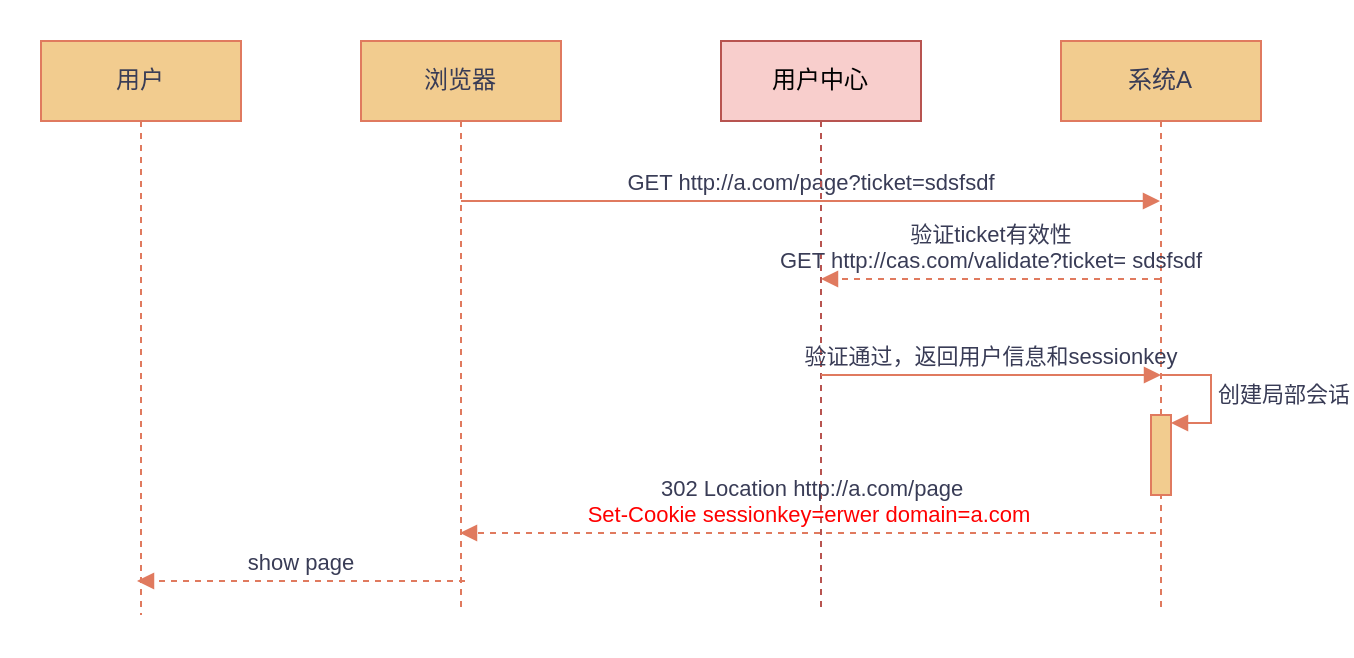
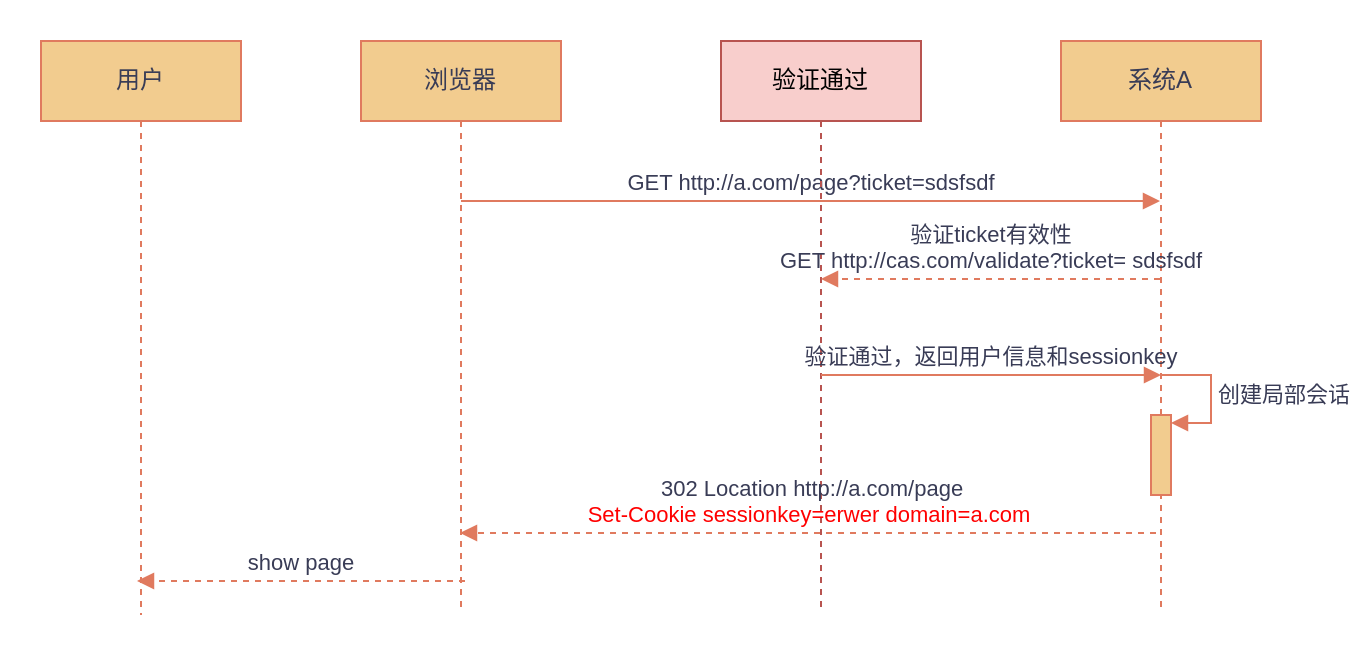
  <mxCell id="0" />
  <mxCell id="1" parent="0" />
  <mxCell id="2" value="用户" style="shape=umlLifeline;perimeter=lifelinePerimeter;whiteSpace=wrap;html=1;container=1;collapsible=0;recursiveResize=0;outlineConnect=0;fillColor=#F2CC8F;strokeColor=#E07A5F;fontColor=#393C56;labelBackgroundColor=none;" parent="1" vertex="1"><mxGeometry x="20" y="20" width="100" height="287" as="geometry" /></mxCell>
  <mxCell id="3" value="浏览器" style="shape=umlLifeline;perimeter=lifelinePerimeter;whiteSpace=wrap;html=1;container=1;collapsible=0;recursiveResize=0;outlineConnect=0;fillColor=#F2CC8F;strokeColor=#E07A5F;fontColor=#393C56;labelBackgroundColor=none;" parent="1" vertex="1"><mxGeometry x="180" y="20" width="100" height="284" as="geometry" /></mxCell>
  <mxCell id="4" value="GET http://a.com/page?ticket=sdsfsdf" style="html=1;verticalAlign=bottom;endArrow=block;strokeColor=#E07A5F;fontColor=#393C56;labelBackgroundColor=none;" parent="3" target="6" edge="1"><mxGeometry width="80" relative="1" as="geometry"><mxPoint x="50" y="80" as="sourcePoint" /><mxPoint x="130" y="80" as="targetPoint" /></mxGeometry></mxCell>
- <mxCell id="5" value="用户中心" style="shape=umlLifeline;perimeter=lifelinePerimeter;whiteSpace=wrap;html=1;container=1;collapsible=0;recursiveResize=0;outlineConnect=0;fillColor=#f8cecc;strokeColor=#b85450;labelBackgroundColor=none;" parent="1" vertex="1"><mxGeometry x="360" y="20" width="100" height="285" as="geometry" /></mxCell>
+ <mxCell id="5" value="验证通过" style="shape=umlLifeline;perimeter=lifelinePerimeter;whiteSpace=wrap;html=1;container=1;collapsible=0;recursiveResize=0;outlineConnect=0;fillColor=#f8cecc;strokeColor=#b85450;labelBackgroundColor=none;" parent="1" vertex="1"><mxGeometry x="360" y="20" width="100" height="285" as="geometry" /></mxCell>
  <mxCell id="6" value="系统A" style="shape=umlLifeline;perimeter=lifelinePerimeter;whiteSpace=wrap;html=1;container=1;collapsible=0;recursiveResize=0;outlineConnect=0;fillColor=#F2CC8F;strokeColor=#E07A5F;fontColor=#393C56;labelBackgroundColor=none;" parent="1" vertex="1"><mxGeometry x="530" y="20" width="100" height="286" as="geometry" /></mxCell>
  <mxCell id="7" value="创建局部会话" style="edgeStyle=orthogonalEdgeStyle;html=1;align=left;spacingLeft=2;endArrow=block;rounded=0;entryX=1;entryY=0;strokeColor=#E07A5F;fontColor=#393C56;labelBackgroundColor=none;" parent="6" edge="1"><mxGeometry relative="1" as="geometry"><mxPoint x="50" y="167" as="sourcePoint" /><Array as="points"><mxPoint x="75" y="167" /></Array><mxPoint x="55" y="191" as="targetPoint" /></mxGeometry></mxCell>
  <mxCell id="8" value="" style="html=1;points=[];perimeter=orthogonalPerimeter;fillColor=#F2CC8F;strokeColor=#E07A5F;fontColor=#393C56;labelBackgroundColor=none;" parent="6" vertex="1"><mxGeometry x="45" y="187" width="10" height="40" as="geometry" /></mxCell>
  <mxCell id="9" value="验证ticket有效性&lt;br&gt;GET http://cas.com/validate?ticket=&amp;nbsp;sdsfsdf" style="html=1;verticalAlign=bottom;endArrow=block;strokeColor=#E07A5F;fontColor=#393C56;dashed=1;labelBackgroundColor=none;" parent="1" edge="1"><mxGeometry width="80" relative="1" as="geometry"><mxPoint x="579.5" y="139" as="sourcePoint" /><mxPoint x="410" y="139" as="targetPoint" /></mxGeometry></mxCell>
  <mxCell id="10" value="验证通过，返回用户信息和sessionkey" style="html=1;verticalAlign=bottom;endArrow=block;strokeColor=#E07A5F;fontColor=#393C56;labelBackgroundColor=none;" parent="1" edge="1"><mxGeometry width="80" relative="1" as="geometry"><mxPoint x="410" y="187" as="sourcePoint" /><mxPoint x="580" y="187" as="targetPoint" /></mxGeometry></mxCell>
  <mxCell id="11" value="&amp;nbsp;302 Location http://a.com/page&lt;br&gt;&lt;font color=&quot;#ff0000&quot;&gt;Set-Cookie sessionkey=erwer domain=a.com&lt;/font&gt;" style="html=1;verticalAlign=bottom;endArrow=block;strokeColor=#E07A5F;fontColor=#393C56;dashed=1;labelBackgroundColor=none;" parent="1" edge="1"><mxGeometry width="80" relative="1" as="geometry"><mxPoint x="577.5" y="266" as="sourcePoint" /><mxPoint x="229.5" y="266" as="targetPoint" /></mxGeometry></mxCell>
  <mxCell id="12" value="show page" style="html=1;verticalAlign=bottom;endArrow=block;strokeColor=#E07A5F;fontColor=#393C56;dashed=1;labelBackgroundColor=none;" parent="1" edge="1"><mxGeometry width="80" relative="1" as="geometry"><mxPoint x="232" y="290" as="sourcePoint" /><mxPoint x="68" y="290" as="targetPoint" /></mxGeometry></mxCell>
